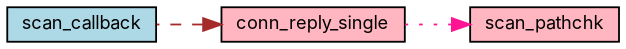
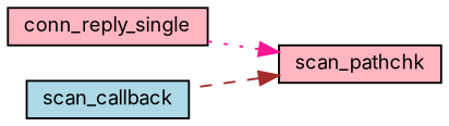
  digraph {
    fontname=Inter
    rankdir=RL
    node [color=black fillcolor=lightpink fontname=Inter fontsize=10 shape=box style=filled]
    edge [dir=back fontname=Inter fontsize=10 labelfontname=Helvetica labelfontsize=10]
    n1 [fontcolor=black height=0.2 label=conn_reply_single width=0.4]
    n2 [fillcolor=lightblue height=0.2 label=scan_callback width=0.4]
    n3 [height=0.2 label=scan_pathchk width=0.4]
-   n1 -> n2 [color=brown style=dashed]
+   n3 -> n2 [color=brown style=dashed]
    n3 -> n1 [color=deeppink style=dotted]
  }
